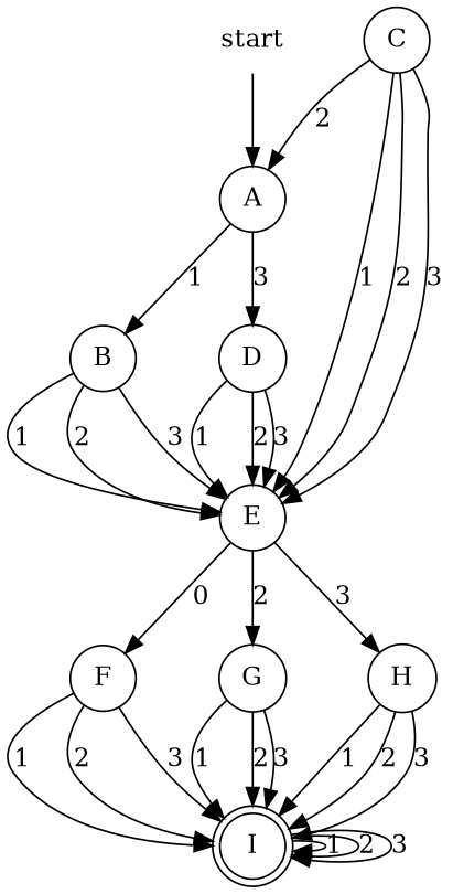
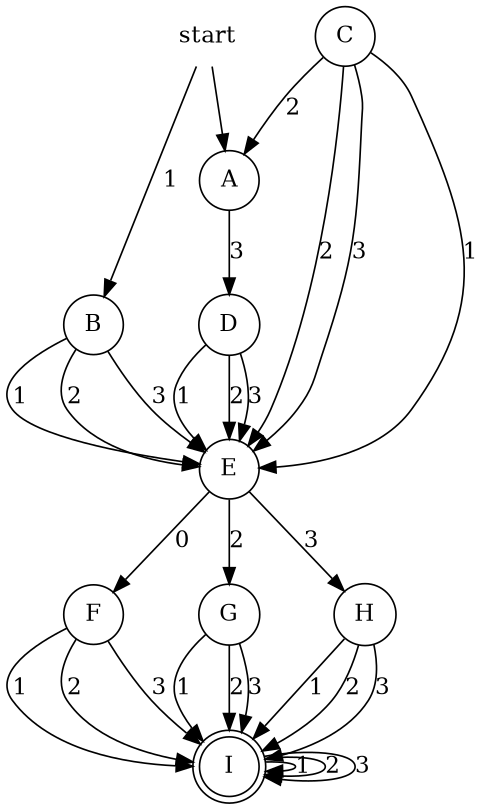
  digraph {
    node [shape=circle]
    start [shape=none]
    A
    B
    D
    I [shape=doublecircle]
    E
    C
    F
    G
    H
    start -> A
-   A -> B [label=1]
+   start -> B [label=1]
    A -> D [label=3]
    B -> E [label=1]
    B -> E [label=2]
    B -> E [label=3]
    D -> E [label=1]
    D -> E [label=2]
    D -> E [label=3]
    I -> I [label=1]
    I -> I [label=2]
    I -> I [label=3]
    E -> F [label=0]
    E -> G [label=2]
    E -> H [label=3]
    C -> A [label=2]
    C -> E [label=1]
    C -> E [label=2]
    C -> E [label=3]
    F -> I [label=1]
    F -> I [label=2]
    F -> I [label=3]
    G -> I [label=1]
    G -> I [label=2]
    G -> I [label=3]
    H -> I [label=1]
    H -> I [label=2]
    H -> I [label=3]
  }
